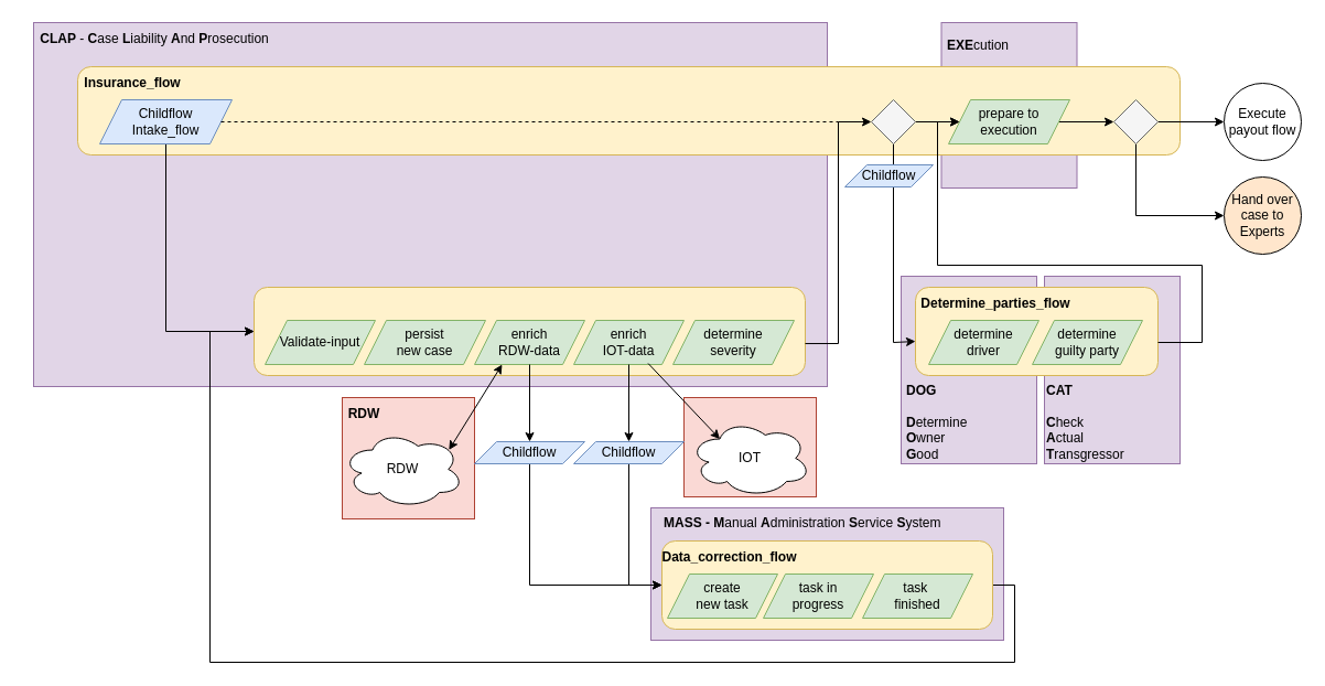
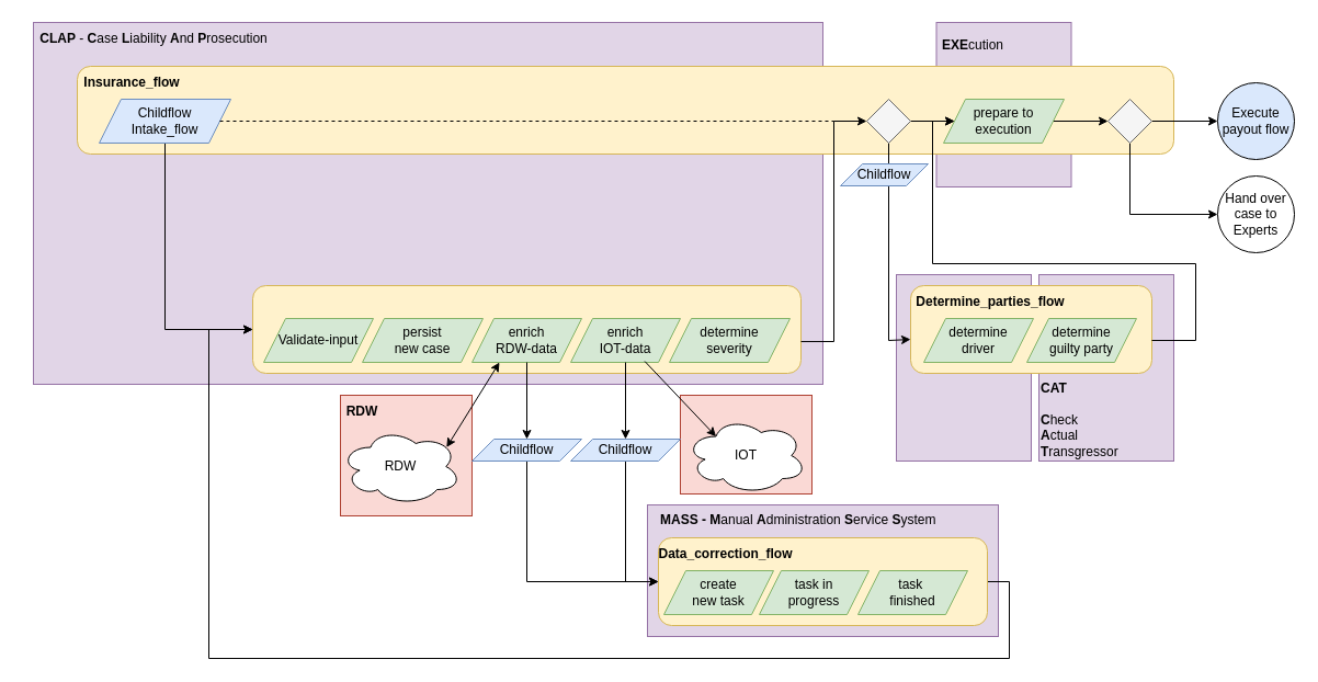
  <mxCell id="0" />
  <mxCell id="1" parent="0" />
  <mxCell id="2" value="" style="rounded=0;whiteSpace=wrap;html=1;fillColor=#e1d5e7;strokeColor=#9673a6;" vertex="1" parent="1"><mxGeometry x="853.5" y="20" width="123" height="150" as="geometry" /></mxCell>
  <mxCell id="3" value="" style="rounded=0;whiteSpace=wrap;html=1;fillColor=#e1d5e7;strokeColor=#9673a6;" vertex="1" parent="1"><mxGeometry x="947" y="250" width="123" height="170" as="geometry" /></mxCell>
  <mxCell id="4" value="" style="rounded=0;whiteSpace=wrap;html=1;fillColor=#e1d5e7;strokeColor=#9673a6;" vertex="1" parent="1"><mxGeometry x="817" y="250" width="123" height="170" as="geometry" /></mxCell>
  <mxCell id="5" value="" style="rounded=0;whiteSpace=wrap;html=1;fillColor=#e1d5e7;strokeColor=#9673a6;" vertex="1" parent="1"><mxGeometry x="590" y="460" width="320" height="120" as="geometry" /></mxCell>
  <mxCell id="6" value="" style="rounded=0;whiteSpace=wrap;html=1;fillColor=#fad9d5;strokeColor=#ae4132;" vertex="1" parent="1"><mxGeometry x="620" y="360" width="120" height="90" as="geometry" /></mxCell>
  <mxCell id="7" value="" style="rounded=0;whiteSpace=wrap;html=1;fillColor=#fad9d5;strokeColor=#ae4132;" vertex="1" parent="1"><mxGeometry x="310" y="360" width="120" height="110" as="geometry" /></mxCell>
  <mxCell id="8" value="" style="rounded=0;whiteSpace=wrap;html=1;fillColor=#e1d5e7;strokeColor=#9673a6;" vertex="1" parent="1"><mxGeometry x="30" y="20" width="720" height="330" as="geometry" /></mxCell>
  <mxCell id="9" value="RDW" style="ellipse;shape=cloud;whiteSpace=wrap;html=1;" parent="1" vertex="1"><mxGeometry x="310" y="390" width="110" height="70" as="geometry" /></mxCell>
- <mxCell id="10" value="Execute payout flow" style="ellipse;whiteSpace=wrap;html=1;" parent="1" vertex="1"><mxGeometry x="1110" y="75" width="70" height="70" as="geometry" /></mxCell>
- <mxCell id="11" value="Hand over case to Experts" style="ellipse;whiteSpace=wrap;html=1;fillColor=#ffe6cc;" parent="1" vertex="1"><mxGeometry x="1110" y="160" width="70" height="70" as="geometry" /></mxCell>
+ <mxCell id="10" value="Execute payout flow" style="ellipse;whiteSpace=wrap;html=1;fillColor=#dae8fc;" parent="1" vertex="1"><mxGeometry x="1110" y="75" width="70" height="70" as="geometry" /></mxCell>
+ <mxCell id="11" value="Hand over case to Experts" style="ellipse;whiteSpace=wrap;html=1;" parent="1" vertex="1"><mxGeometry x="1110" y="160" width="70" height="70" as="geometry" /></mxCell>
  <mxCell id="12" value="" style="rounded=1;whiteSpace=wrap;html=1;fillColor=#fff2cc;strokeColor=#d6b656;" parent="1" vertex="1"><mxGeometry x="230" width="500" height="80" as="geometry" y="260" /></mxCell>
  <mxCell id="13" value="Validate-input" style="shape=parallelogram;perimeter=parallelogramPerimeter;whiteSpace=wrap;html=1;fixedSize=1;fillColor=#d5e8d4;strokeColor=#82b366;" parent="1" vertex="1"><mxGeometry x="240" y="290" width="100" height="40" as="geometry" /></mxCell>
  <mxCell id="14" style="edgeStyle=orthogonalEdgeStyle;rounded=0;orthogonalLoop=1;jettySize=auto;html=1;exitX=0.5;exitY=1;exitDx=0;exitDy=0;entryX=0;entryY=0.5;entryDx=0;entryDy=0;" parent="1" source="50" target="26" edge="1"><mxGeometry relative="1" as="geometry" /></mxCell>
  <mxCell id="15" value="enrich&lt;br&gt;RDW-data" style="shape=parallelogram;perimeter=parallelogramPerimeter;whiteSpace=wrap;html=1;fixedSize=1;fillColor=#d5e8d4;strokeColor=#82b366;" parent="1" vertex="1"><mxGeometry x="430" y="290" width="100" height="40" as="geometry" /></mxCell>
  <mxCell id="16" value="create new insurance case" style="shape=parallelogram;perimeter=parallelogramPerimeter;whiteSpace=wrap;html=1;fixedSize=1;fillColor=#d5e8d4;strokeColor=#82b366;" parent="1" vertex="1"><mxGeometry x="910" y="280" width="110" height="40" as="geometry" /></mxCell>
  <mxCell id="17" style="edgeStyle=orthogonalEdgeStyle;rounded=0;orthogonalLoop=1;jettySize=auto;html=1;exitX=0.5;exitY=1;exitDx=0;exitDy=0;entryX=0;entryY=0.5;entryDx=0;entryDy=0;" parent="1" source="52" target="26" edge="1"><mxGeometry relative="1" as="geometry"><mxPoint x="590" y="460" as="targetPoint" /><Array as="points"><mxPoint x="570" y="530" /></Array></mxGeometry></mxCell>
  <mxCell id="18" value="enrich&lt;br&gt;IOT-data" style="shape=parallelogram;perimeter=parallelogramPerimeter;whiteSpace=wrap;html=1;fixedSize=1;fillColor=#d5e8d4;strokeColor=#82b366;" parent="1" vertex="1"><mxGeometry x="520" y="290" width="100" height="40" as="geometry" /></mxCell>
  <mxCell id="19" value="IOT" style="ellipse;shape=cloud;whiteSpace=wrap;html=1;" parent="1" vertex="1"><mxGeometry x="625" y="380" width="110" height="70" as="geometry" /></mxCell>
  <mxCell id="20" value="" style="rounded=1;whiteSpace=wrap;html=1;fillColor=#fff2cc;strokeColor=#d6b656;" parent="1" vertex="1"><mxGeometry x="70" y="60" width="1000" height="80" as="geometry" /></mxCell>
  <mxCell id="21" value="Insurance_flow" style="text;html=1;strokeColor=none;fillColor=none;align=center;verticalAlign=middle;whiteSpace=wrap;rounded=0;fontStyle=1" parent="1" vertex="1"><mxGeometry x="90" y="60" width="60" height="30" as="geometry" /></mxCell>
  <mxCell id="22" value="" style="edgeStyle=orthogonalEdgeStyle;rounded=0;orthogonalLoop=1;jettySize=auto;html=1;entryX=0;entryY=0.5;entryDx=0;entryDy=0;" parent="1" source="23" target="12" edge="1"><mxGeometry relative="1" as="geometry"><mxPoint x="110" y="290" as="targetPoint" /><Array as="points"><mxPoint x="150" y="300" /></Array></mxGeometry></mxCell>
  <mxCell id="23" value="Childflow&lt;br&gt;Intake_flow" style="shape=parallelogram;perimeter=parallelogramPerimeter;whiteSpace=wrap;html=1;fixedSize=1;fillColor=#dae8fc;strokeColor=#6c8ebf;" parent="1" vertex="1"><mxGeometry x="90" y="90" width="120" height="40" as="geometry" /></mxCell>
  <mxCell id="24" value="" style="rounded=1;whiteSpace=wrap;html=1;fillColor=#fff2cc;strokeColor=#d6b656;" parent="1" vertex="1"><mxGeometry x="830" width="220" height="80" as="geometry" y="260" /></mxCell>
  <mxCell id="25" style="edgeStyle=orthogonalEdgeStyle;rounded=0;orthogonalLoop=1;jettySize=auto;html=1;exitX=1;exitY=0.5;exitDx=0;exitDy=0;entryX=0;entryY=0.5;entryDx=0;entryDy=0;" parent="1" source="26" target="12" edge="1"><mxGeometry relative="1" as="geometry"><mxPoint x="120" y="360" as="targetPoint" /><Array as="points"><mxPoint x="920" y="530" /><mxPoint x="920" y="600" /><mxPoint x="190" y="600" /><mxPoint x="190" y="300" /></Array></mxGeometry></mxCell>
  <mxCell id="26" value="" style="rounded=1;whiteSpace=wrap;html=1;fillColor=#fff2cc;strokeColor=#d6b656;" parent="1" vertex="1"><mxGeometry x="600" y="490" width="300" height="80" as="geometry" /></mxCell>
  <mxCell id="27" style="edgeStyle=orthogonalEdgeStyle;rounded=0;orthogonalLoop=1;jettySize=auto;html=1;exitX=1;exitY=0.638;exitDx=0;exitDy=0;entryX=0;entryY=0.5;entryDx=0;entryDy=0;exitPerimeter=0;" parent="1" source="12" target="33" edge="1"><mxGeometry relative="1" as="geometry" /></mxCell>
  <mxCell id="28" value="determine&lt;br&gt;severity" style="shape=parallelogram;perimeter=parallelogramPerimeter;whiteSpace=wrap;html=1;fixedSize=1;fillColor=#d5e8d4;strokeColor=#82b366;" parent="1" vertex="1"><mxGeometry x="610" y="290" width="110" height="40" as="geometry" /></mxCell>
  <mxCell id="29" style="edgeStyle=orthogonalEdgeStyle;rounded=0;orthogonalLoop=1;jettySize=auto;html=1;exitX=1;exitY=0.5;exitDx=0;exitDy=0;entryX=0;entryY=0.5;entryDx=0;entryDy=0;" parent="1" source="30" target="40" edge="1"><mxGeometry relative="1" as="geometry" /></mxCell>
  <mxCell id="30" value="prepare to&lt;br&gt;execution" style="shape=parallelogram;perimeter=parallelogramPerimeter;whiteSpace=wrap;html=1;fixedSize=1;fillColor=#d5e8d4;strokeColor=#82b366;" parent="1" vertex="1"><mxGeometry x="860" y="90" width="110" height="40" as="geometry" /></mxCell>
  <mxCell id="31" style="edgeStyle=orthogonalEdgeStyle;rounded=0;orthogonalLoop=1;jettySize=auto;html=1;exitX=1;exitY=0.5;exitDx=0;exitDy=0;entryX=0;entryY=0.5;entryDx=0;entryDy=0;" parent="1" source="33" target="30" edge="1"><mxGeometry relative="1" as="geometry" /></mxCell>
  <mxCell id="32" style="edgeStyle=orthogonalEdgeStyle;rounded=0;orthogonalLoop=1;jettySize=auto;html=1;exitX=0.5;exitY=1;exitDx=0;exitDy=0;entryX=0;entryY=0.613;entryDx=0;entryDy=0;entryPerimeter=0;" parent="1" source="33" target="24" edge="1"><mxGeometry relative="1" as="geometry"><Array as="points"><mxPoint x="810" y="310" /></Array></mxGeometry></mxCell>
  <mxCell id="33" value="" style="rhombus;whiteSpace=wrap;html=1;fillColor=#f5f5f5;strokeColor=#666666;fontColor=#333333;" parent="1" vertex="1"><mxGeometry x="790" y="90" width="40" height="40" as="geometry" /></mxCell>
  <mxCell id="34" value="determine&lt;br&gt;driver" style="shape=parallelogram;perimeter=parallelogramPerimeter;whiteSpace=wrap;html=1;fixedSize=1;fillColor=#d5e8d4;strokeColor=#82b366;" parent="1" vertex="1"><mxGeometry x="842" y="290" width="100" height="40" as="geometry" /></mxCell>
  <mxCell id="35" value="persist &lt;br&gt;new case" style="shape=parallelogram;perimeter=parallelogramPerimeter;whiteSpace=wrap;html=1;fixedSize=1;fillColor=#d5e8d4;strokeColor=#82b366;" parent="1" vertex="1"><mxGeometry x="330" y="290" width="110" height="40" as="geometry" /></mxCell>
  <mxCell id="36" style="edgeStyle=orthogonalEdgeStyle;rounded=0;orthogonalLoop=1;jettySize=auto;html=1;entryX=0;entryY=0.5;entryDx=0;entryDy=0;" parent="1" target="30" edge="1"><mxGeometry relative="1" as="geometry"><mxPoint x="1080" y="310" as="targetPoint" /><mxPoint x="1050" y="310" as="sourcePoint" /><Array as="points"><mxPoint x="1090" y="310" /><mxPoint x="1090" y="240" /><mxPoint x="850" y="240" /><mxPoint x="850" y="110" /></Array></mxGeometry></mxCell>
  <mxCell id="37" value="determine&lt;br&gt;guilty party" style="shape=parallelogram;perimeter=parallelogramPerimeter;whiteSpace=wrap;html=1;fixedSize=1;fillColor=#d5e8d4;strokeColor=#82b366;" parent="1" vertex="1"><mxGeometry x="936" y="290" width="100" height="40" as="geometry" /></mxCell>
  <mxCell id="38" style="edgeStyle=orthogonalEdgeStyle;rounded=0;orthogonalLoop=1;jettySize=auto;html=1;exitX=0.5;exitY=1;exitDx=0;exitDy=0;entryX=0;entryY=0.5;entryDx=0;entryDy=0;" parent="1" source="40" target="11" edge="1"><mxGeometry relative="1" as="geometry" /></mxCell>
  <mxCell id="39" style="edgeStyle=orthogonalEdgeStyle;rounded=0;orthogonalLoop=1;jettySize=auto;html=1;exitX=1;exitY=0.5;exitDx=0;exitDy=0;entryX=0;entryY=0.5;entryDx=0;entryDy=0;" parent="1" source="40" target="10" edge="1"><mxGeometry relative="1" as="geometry" /></mxCell>
  <mxCell id="40" value="" style="rhombus;whiteSpace=wrap;html=1;fillColor=#f5f5f5;fontColor=#333333;strokeColor=#666666;" parent="1" vertex="1"><mxGeometry x="1010" y="90" width="40" height="40" as="geometry" /></mxCell>
  <mxCell id="41" value="create &lt;br&gt;new task" style="shape=parallelogram;perimeter=parallelogramPerimeter;whiteSpace=wrap;html=1;fixedSize=1;fillColor=#d5e8d4;strokeColor=#82b366;" parent="1" vertex="1"><mxGeometry x="605" y="520" width="100" height="40" as="geometry" /></mxCell>
  <mxCell id="42" value="task in&lt;br&gt;progress" style="shape=parallelogram;perimeter=parallelogramPerimeter;whiteSpace=wrap;html=1;fixedSize=1;fillColor=#d5e8d4;strokeColor=#82b366;" parent="1" vertex="1"><mxGeometry x="692" y="520" width="100" height="40" as="geometry" /></mxCell>
  <mxCell id="43" value="task&amp;nbsp;&lt;br&gt;finished" style="shape=parallelogram;perimeter=parallelogramPerimeter;whiteSpace=wrap;html=1;fixedSize=1;fillColor=#d5e8d4;strokeColor=#82b366;" parent="1" vertex="1"><mxGeometry x="782" y="520" width="100" height="40" as="geometry" /></mxCell>
  <mxCell id="44" value="Determine_parties_flow" style="text;html=1;strokeColor=none;fillColor=none;align=center;verticalAlign=middle;whiteSpace=wrap;rounded=0;fontStyle=1" parent="1" vertex="1"><mxGeometry x="863" width="80" height="30" as="geometry" y="260" /></mxCell>
  <mxCell id="45" value="Data_correction_flow" style="text;html=1;strokeColor=none;fillColor=none;align=center;verticalAlign=middle;whiteSpace=wrap;rounded=0;fontStyle=1" parent="1" vertex="1"><mxGeometry x="600" y="490" width="123" height="30" as="geometry" /></mxCell>
  <mxCell id="46" value="Childflow" style="shape=parallelogram;perimeter=parallelogramPerimeter;whiteSpace=wrap;html=1;fixedSize=1;fillColor=#dae8fc;strokeColor=#6c8ebf;" parent="1" vertex="1"><mxGeometry x="766" y="149" width="80" height="20" as="geometry" /></mxCell>
  <mxCell id="47" value="" style="endArrow=none;dashed=1;html=1;rounded=0;exitX=1;exitY=0.5;exitDx=0;exitDy=0;" parent="1" source="23" edge="1"><mxGeometry width="50" height="50" relative="1" as="geometry"><mxPoint x="660" y="350" as="sourcePoint" /><mxPoint x="760" y="110" as="targetPoint" /></mxGeometry></mxCell>
  <mxCell id="48" value="&lt;b style=&quot;border-color: var(--border-color);&quot;&gt;CLAP&lt;/b&gt;&amp;nbsp;-&amp;nbsp;&lt;b style=&quot;border-color: var(--border-color);&quot;&gt;C&lt;/b&gt;ase&amp;nbsp;&lt;b style=&quot;border-color: var(--border-color);&quot;&gt;L&lt;/b&gt;iability&amp;nbsp;&lt;b style=&quot;border-color: var(--border-color);&quot;&gt;A&lt;/b&gt;nd&amp;nbsp;&lt;b style=&quot;border-color: var(--border-color);&quot;&gt;P&lt;/b&gt;rosecution" style="text;html=1;strokeColor=none;fillColor=none;align=center;verticalAlign=middle;whiteSpace=wrap;rounded=0;" vertex="1" parent="1"><mxGeometry x="20" y="20" width="240" height="30" as="geometry" /></mxCell>
  <mxCell id="49" value="" style="edgeStyle=orthogonalEdgeStyle;rounded=0;orthogonalLoop=1;jettySize=auto;html=1;exitX=0.5;exitY=1;exitDx=0;exitDy=0;entryX=0.5;entryY=0;entryDx=0;entryDy=0;" edge="1" parent="1" source="15" target="50"><mxGeometry relative="1" as="geometry"><mxPoint x="480" y="330" as="sourcePoint" /><mxPoint x="600" y="460" as="targetPoint" /></mxGeometry></mxCell>
  <mxCell id="50" value="Childflow" style="shape=parallelogram;perimeter=parallelogramPerimeter;whiteSpace=wrap;html=1;fixedSize=1;fillColor=#dae8fc;strokeColor=#6c8ebf;" parent="1" vertex="1"><mxGeometry x="430" y="400" width="100" height="20" as="geometry" /></mxCell>
  <mxCell id="51" value="" style="edgeStyle=orthogonalEdgeStyle;rounded=0;orthogonalLoop=1;jettySize=auto;html=1;exitX=0.5;exitY=1;exitDx=0;exitDy=0;entryX=0.5;entryY=0;entryDx=0;entryDy=0;" edge="1" parent="1" source="18" target="52"><mxGeometry relative="1" as="geometry"><mxPoint x="600" y="460" as="targetPoint" /><Array as="points" /><mxPoint x="570" y="330" as="sourcePoint" /></mxGeometry></mxCell>
  <mxCell id="52" value="Childflow" style="shape=parallelogram;perimeter=parallelogramPerimeter;whiteSpace=wrap;html=1;fixedSize=1;fillColor=#dae8fc;strokeColor=#6c8ebf;" parent="1" vertex="1"><mxGeometry x="520" y="400" width="100" height="20" as="geometry" /></mxCell>
  <mxCell id="53" value="" style="endArrow=classic;startArrow=classic;html=1;rounded=0;exitX=0.88;exitY=0.25;exitDx=0;exitDy=0;exitPerimeter=0;entryX=0.25;entryY=1;entryDx=0;entryDy=0;" edge="1" parent="1" source="9" target="15"><mxGeometry width="50" height="50" relative="1" as="geometry"><mxPoint x="670" y="320" as="sourcePoint" /><mxPoint x="720" y="270" as="targetPoint" /></mxGeometry></mxCell>
  <mxCell id="54" value="" style="endArrow=none;startArrow=classic;html=1;rounded=0;exitX=0.25;exitY=0.25;exitDx=0;exitDy=0;exitPerimeter=0;entryX=0.675;entryY=0.975;entryDx=0;entryDy=0;entryPerimeter=0;" edge="1" parent="1" source="19" target="18"><mxGeometry width="50" height="50" relative="1" as="geometry"><mxPoint x="427" y="383" as="sourcePoint" /><mxPoint x="465" y="340" as="targetPoint" /></mxGeometry></mxCell>
  <mxCell id="55" value="&lt;b&gt;RDW&lt;/b&gt;" style="text;html=1;strokeColor=none;fillColor=none;align=center;verticalAlign=middle;whiteSpace=wrap;rounded=0;" vertex="1" parent="1"><mxGeometry x="300" y="360" width="60" height="30" as="geometry" /></mxCell>
  <mxCell id="56" value="&lt;div style=&quot;text-align: center;&quot;&gt;&lt;span style=&quot;background-color: initial;&quot;&gt;&lt;b&gt;MASS - M&lt;/b&gt;anual &lt;b&gt;A&lt;/b&gt;dministration &lt;b&gt;S&lt;/b&gt;ervice &lt;b&gt;S&lt;/b&gt;ystem&lt;/span&gt;&lt;/div&gt;" style="text;whiteSpace=wrap;html=1;" vertex="1" parent="1"><mxGeometry x="600" y="460" width="310" height="40" as="geometry" /></mxCell>
- <mxCell id="57" value="&lt;b&gt;DOG&amp;nbsp;&lt;br&gt;&lt;br&gt;D&lt;/b&gt;etermine&lt;br&gt;&lt;b&gt;O&lt;/b&gt;wner&lt;br&gt;&lt;b&gt;G&lt;/b&gt;ood" style="text;html=1;strokeColor=none;fillColor=none;align=left;verticalAlign=top;whiteSpace=wrap;rounded=0;" vertex="1" parent="1"><mxGeometry x="820" y="340" width="120" height="80" as="geometry" /></mxCell>
  <mxCell id="58" value="&lt;b&gt;CAT&lt;br&gt;&lt;br&gt;C&lt;/b&gt;heck&lt;br&gt;&lt;b&gt;A&lt;/b&gt;ctual&lt;br&gt;&lt;b&gt;T&lt;/b&gt;ransgressor" style="text;html=1;strokeColor=none;fillColor=none;align=left;verticalAlign=top;whiteSpace=wrap;rounded=0;" vertex="1" parent="1"><mxGeometry x="947" y="340" width="120" height="80" as="geometry" /></mxCell>
  <mxCell id="59" value="&lt;b&gt;EXE&lt;/b&gt;cution&lt;br&gt;&lt;br&gt;" style="text;html=1;strokeColor=none;fillColor=none;align=left;verticalAlign=top;whiteSpace=wrap;rounded=0;" vertex="1" parent="1"><mxGeometry x="856.5" y="27" width="120" height="40" as="geometry" /></mxCell>
